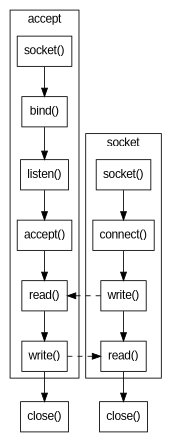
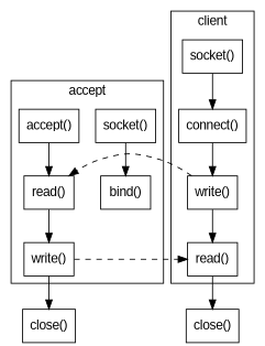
  digraph {
    fontname="Liberation Sans"
    node [fontname="Liberation Sans" shape=box]
    edge [fontname="Liberation Sans"]
    "close()"
    n2 [label="close()"]
    "socket()"
    "bind()"
-   "listen()"
    "accept()"
    "read()"
    "write()"
    n9 [label="socket()"]
    "connect()"
    n11 [label="write()"]
    n12 [label="read()"]
    subgraph sub_1 {
      rank=same
      "close()"
      n2
    }
    subgraph cluster_2 {
      label=accept
      "socket()"
      "bind()"
-     "listen()"
      "accept()"
      "read()"
      "write()"
    }
    subgraph cluster_3 {
-     label=socket
+     label=client
      n9
      "connect()"
      n11
      n12
    }
    "socket()" -> "bind()"
-   "bind()" -> "listen()"
-   "listen()" -> "accept()"
    "accept()" -> "read()"
    "read()" -> "write()"
    "write()" -> "close()"
    "write()" -> n12 [constraint=false style=dashed]
    n9 -> "connect()"
    "connect()" -> n11
    n11 -> "read()" [constraint=false style=dashed]
    n11 -> n12
    n12 -> n2
  }
